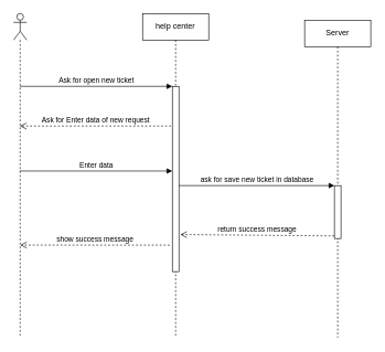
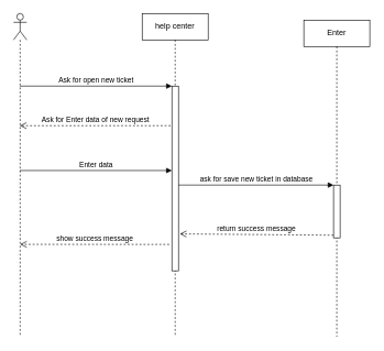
  <mxCell id="0" />
  <mxCell id="1" parent="0" />
  <mxCell id="2" value="" style="shape=umlLifeline;participant=umlActor;perimeter=lifelinePerimeter;whiteSpace=wrap;html=1;container=1;collapsible=0;recursiveResize=0;verticalAlign=top;spacingTop=36;labelBackgroundColor=#ffffff;outlineConnect=0;" vertex="1" parent="1"><mxGeometry x="20" y="20" width="20" height="490" as="geometry" /></mxCell>
  <mxCell id="3" value="help center&lt;br&gt;" style="shape=umlLifeline;perimeter=lifelinePerimeter;whiteSpace=wrap;html=1;container=1;collapsible=0;recursiveResize=0;outlineConnect=0;" vertex="1" parent="1"><mxGeometry x="215" y="20" width="100" height="490" as="geometry" /></mxCell>
  <mxCell id="4" value="" style="html=1;points=[];perimeter=orthogonalPerimeter;" vertex="1" parent="3"><mxGeometry x="45" y="110" width="10" height="280" as="geometry" /></mxCell>
  <mxCell id="5" value="Ask for open new ticket" style="html=1;verticalAlign=bottom;endArrow=block;entryX=0;entryY=0;" edge="1" target="4" parent="1" source="2"><mxGeometry relative="1" as="geometry"><mxPoint x="75" y="130" as="sourcePoint" /></mxGeometry></mxCell>
  <mxCell id="6" value="Ask for Enter data of new request" style="html=1;verticalAlign=bottom;endArrow=open;dashed=1;endSize=8;" edge="1" parent="1" target="2"><mxGeometry relative="1" as="geometry"><mxPoint x="258" y="190" as="sourcePoint" /><mxPoint x="120" y="190" as="targetPoint" /></mxGeometry></mxCell>
  <mxCell id="7" value="Enter data" style="html=1;verticalAlign=bottom;endArrow=block;entryX=0;entryY=0.457;entryDx=0;entryDy=0;entryPerimeter=0;" edge="1" parent="1" source="2" target="4"><mxGeometry width="80" relative="1" as="geometry"><mxPoint x="100" y="260" as="sourcePoint" /><mxPoint x="180" y="260" as="targetPoint" /></mxGeometry></mxCell>
- <mxCell id="8" value="Server" style="shape=umlLifeline;perimeter=lifelinePerimeter;whiteSpace=wrap;html=1;container=1;collapsible=0;recursiveResize=0;outlineConnect=0;" vertex="1" parent="1"><mxGeometry x="460" y="30" width="100" height="480" as="geometry" /></mxCell>
+ <mxCell id="8" value="Enter" style="shape=umlLifeline;perimeter=lifelinePerimeter;whiteSpace=wrap;html=1;container=1;collapsible=0;recursiveResize=0;outlineConnect=0;" vertex="1" parent="1"><mxGeometry x="460" y="30" width="100" height="480" as="geometry" /></mxCell>
  <mxCell id="9" value="" style="html=1;points=[];perimeter=orthogonalPerimeter;" vertex="1" parent="8"><mxGeometry x="45" y="250" width="10" height="80" as="geometry" /></mxCell>
  <mxCell id="10" value="ask for save new ticket in database" style="html=1;verticalAlign=bottom;endArrow=block;entryX=0;entryY=0;" edge="1" target="9" parent="1" source="4"><mxGeometry relative="1" as="geometry"><mxPoint x="435" y="280" as="sourcePoint" /></mxGeometry></mxCell>
  <mxCell id="11" value="return success message" style="html=1;verticalAlign=bottom;endArrow=open;dashed=1;endSize=8;exitX=0;exitY=0.95;entryX=1.2;entryY=0.8;entryDx=0;entryDy=0;entryPerimeter=0;" edge="1" source="9" parent="1" target="4"><mxGeometry relative="1" as="geometry"><mxPoint x="435" y="356" as="targetPoint" /></mxGeometry></mxCell>
  <mxCell id="12" value="show success message" style="html=1;verticalAlign=bottom;endArrow=open;dashed=1;endSize=8;exitX=-0.4;exitY=0.857;exitDx=0;exitDy=0;exitPerimeter=0;entryX=0.5;entryY=0.714;entryDx=0;entryDy=0;entryPerimeter=0;" edge="1" parent="1" source="4" target="2"><mxGeometry relative="1" as="geometry"><mxPoint x="230" y="370" as="sourcePoint" /><mxPoint x="150" y="370" as="targetPoint" /></mxGeometry></mxCell>
